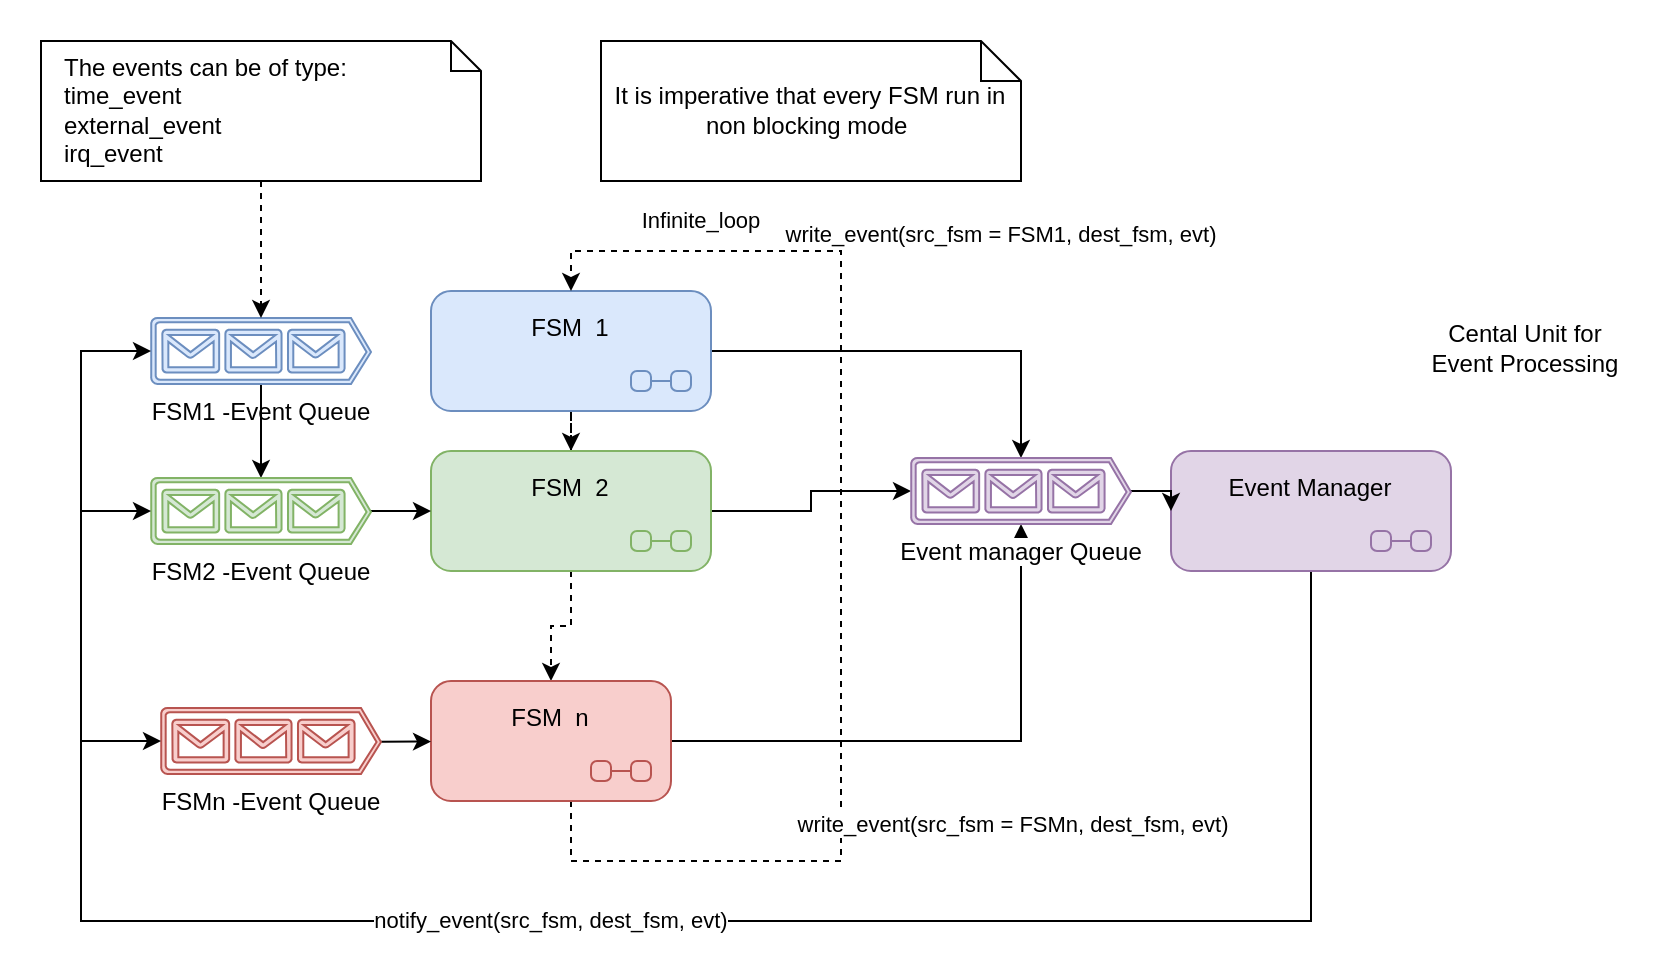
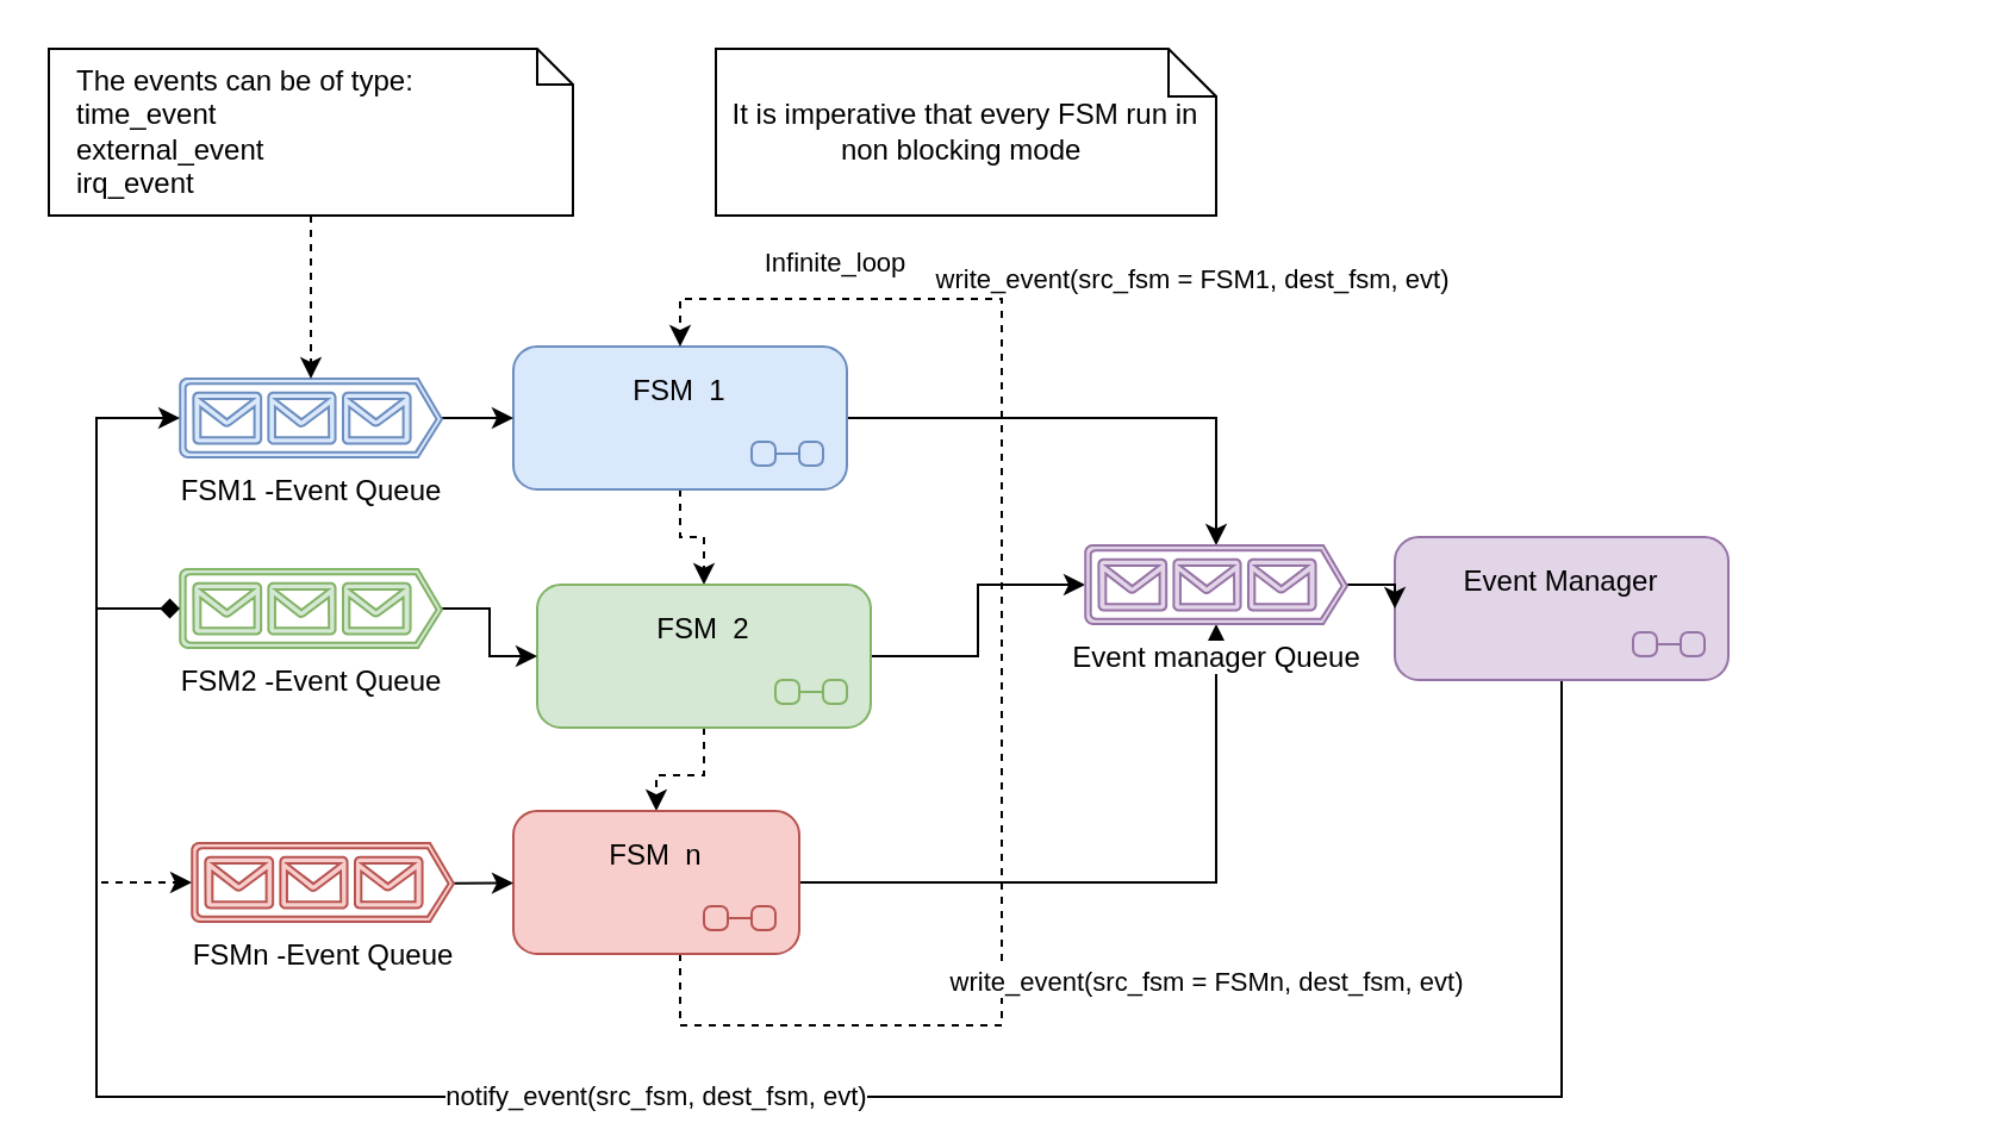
  <mxCell id="0" />
  <mxCell id="1" parent="0" />
  <mxCell id="2" value="" style="edgeStyle=orthogonalEdgeStyle;rounded=0;orthogonalLoop=1;jettySize=auto;html=1;dashed=1;" edge="1" parent="1" source="4" target="7"><mxGeometry relative="1" as="geometry" /></mxCell>
  <mxCell id="3" value="write_event(src_fsm = FSM1, dest_fsm, evt)" style="edgeStyle=orthogonalEdgeStyle;rounded=0;orthogonalLoop=1;jettySize=auto;html=1;entryX=0.5;entryY=0;entryDx=0;entryDy=0;entryPerimeter=0;" edge="1" parent="1" source="4" target="22"><mxGeometry x="0.419" y="43" relative="1" as="geometry"><mxPoint x="-3" y="-15" as="offset" /></mxGeometry></mxCell>
  <mxCell id="4" value="FSM  1" style="shape=umlState;rounded=1;verticalAlign=top;spacingTop=5;umlStateSymbol=collapseState;absoluteArcSize=1;arcSize=10;fillColor=#dae8fc;strokeColor=#6c8ebf;" vertex="1" parent="1"><mxGeometry x="215" y="145" width="140" height="60" as="geometry" /></mxCell>
  <mxCell id="5" value="" style="edgeStyle=orthogonalEdgeStyle;rounded=0;orthogonalLoop=1;jettySize=auto;html=1;dashed=1;" edge="1" parent="1" source="7" target="10"><mxGeometry relative="1" as="geometry" /></mxCell>
  <mxCell id="6" style="edgeStyle=orthogonalEdgeStyle;rounded=0;orthogonalLoop=1;jettySize=auto;html=1;entryX=0;entryY=0.5;entryDx=0;entryDy=0;entryPerimeter=0;" edge="1" parent="1" source="7" target="22"><mxGeometry relative="1" as="geometry" /></mxCell>
- <mxCell id="7" value="FSM  2" style="shape=umlState;rounded=1;verticalAlign=top;spacingTop=5;umlStateSymbol=collapseState;absoluteArcSize=1;arcSize=10;fillColor=#d5e8d4;strokeColor=#82b366;" vertex="1" parent="1"><mxGeometry x="215" y="225" width="140" height="60" as="geometry" /></mxCell>
+ <mxCell id="7" value="FSM  2" style="shape=umlState;rounded=1;verticalAlign=top;spacingTop=5;umlStateSymbol=collapseState;absoluteArcSize=1;arcSize=10;fillColor=#d5e8d4;strokeColor=#82b366;" vertex="1" parent="1"><mxGeometry x="225" y="245" width="140" height="60" as="geometry" /></mxCell>
  <mxCell id="8" value="Infinite_loop" style="edgeStyle=orthogonalEdgeStyle;rounded=0;orthogonalLoop=1;jettySize=auto;html=1;entryX=0.5;entryY=0;entryDx=0;entryDy=0;dashed=1;" edge="1" parent="1" source="10" target="4"><mxGeometry x="0.728" y="-15" relative="1" as="geometry"><Array as="points"><mxPoint x="285" y="430" /><mxPoint x="420" y="430" /><mxPoint x="420" y="125" /><mxPoint x="285" y="125" /></Array><mxPoint as="offset" /></mxGeometry></mxCell>
  <mxCell id="9" value="write_event(src_fsm = FSMn, dest_fsm, evt)" style="edgeStyle=orthogonalEdgeStyle;rounded=0;orthogonalLoop=1;jettySize=auto;html=1;entryX=0.5;entryY=1;entryDx=0;entryDy=0;entryPerimeter=0;" edge="1" parent="1" source="10" target="22"><mxGeometry x="0.223" y="-32" relative="1" as="geometry"><mxPoint x="-2" y="10" as="offset" /></mxGeometry></mxCell>
  <mxCell id="10" value="FSM  n" style="shape=umlState;rounded=1;verticalAlign=top;spacingTop=5;umlStateSymbol=collapseState;absoluteArcSize=1;arcSize=10;fillColor=#f8cecc;strokeColor=#b85450;" vertex="1" parent="1"><mxGeometry x="215" y="340" width="120" height="60" as="geometry" /></mxCell>
- <mxCell id="11" style="edgeStyle=orthogonalEdgeStyle;rounded=0;orthogonalLoop=1;jettySize=auto;html=1;" edge="1" parent="1" source="12" target="14"><mxGeometry relative="1" as="geometry" /></mxCell>
+ <mxCell id="11" style="edgeStyle=orthogonalEdgeStyle;rounded=0;orthogonalLoop=1;jettySize=auto;html=1;entryX=0;entryY=0.5;entryDx=0;entryDy=0;" edge="1" parent="1" source="12" target="4"><mxGeometry relative="1" as="geometry" /></mxCell>
  <mxCell id="12" value="FSM1 -Event Queue" style="sketch=0;aspect=fixed;pointerEvents=1;shadow=0;dashed=0;html=1;strokeColor=#6c8ebf;labelPosition=center;verticalLabelPosition=bottom;verticalAlign=top;align=center;fillColor=#dae8fc;shape=mxgraph.azure.queue_generic" vertex="1" parent="1"><mxGeometry x="75" y="158.5" width="110" height="33" as="geometry" /></mxCell>
  <mxCell id="13" style="edgeStyle=orthogonalEdgeStyle;rounded=0;orthogonalLoop=1;jettySize=auto;html=1;entryX=0;entryY=0.5;entryDx=0;entryDy=0;" edge="1" parent="1" source="14" target="7"><mxGeometry relative="1" as="geometry" /></mxCell>
  <mxCell id="14" value="FSM2 -Event Queue" style="sketch=0;aspect=fixed;pointerEvents=1;shadow=0;dashed=0;html=1;strokeColor=#82b366;labelPosition=center;verticalLabelPosition=bottom;verticalAlign=top;align=center;fillColor=#d5e8d4;shape=mxgraph.azure.queue_generic" vertex="1" parent="1"><mxGeometry x="75" y="238.5" width="110" height="33" as="geometry" /></mxCell>
  <mxCell id="15" style="edgeStyle=orthogonalEdgeStyle;rounded=0;orthogonalLoop=1;jettySize=auto;html=1;exitX=1;exitY=0.51;exitDx=0;exitDy=0;exitPerimeter=0;entryX=0;entryY=0.5;entryDx=0;entryDy=0;" edge="1" parent="1" source="16" target="10"><mxGeometry relative="1" as="geometry" /></mxCell>
  <mxCell id="16" value="FSMn -Event Queue" style="sketch=0;aspect=fixed;pointerEvents=1;shadow=0;dashed=0;html=1;strokeColor=#b85450;labelPosition=center;verticalLabelPosition=bottom;verticalAlign=top;align=center;fillColor=#f8cecc;shape=mxgraph.azure.queue_generic" vertex="1" parent="1"><mxGeometry x="80" y="353.5" width="110" height="33" as="geometry" /></mxCell>
- <mxCell id="17" style="edgeStyle=orthogonalEdgeStyle;rounded=0;orthogonalLoop=1;jettySize=auto;html=1;entryX=0;entryY=0.5;entryDx=0;entryDy=0;entryPerimeter=0;" edge="1" parent="1" source="20" target="16"><mxGeometry relative="1" as="geometry"><Array as="points"><mxPoint x="655" y="460" /><mxPoint x="40" y="460" /><mxPoint x="40" y="370" /></Array></mxGeometry></mxCell>
- <mxCell id="18" style="edgeStyle=orthogonalEdgeStyle;rounded=0;orthogonalLoop=1;jettySize=auto;html=1;entryX=0;entryY=0.5;entryDx=0;entryDy=0;entryPerimeter=0;" edge="1" parent="1" source="20" target="14"><mxGeometry relative="1" as="geometry"><Array as="points"><mxPoint x="655" y="460" /><mxPoint x="40" y="460" /><mxPoint x="40" y="255" /></Array></mxGeometry></mxCell>
+ <mxCell id="17" style="edgeStyle=orthogonalEdgeStyle;rounded=0;orthogonalLoop=1;jettySize=auto;html=1;entryX=0;entryY=0.5;entryDx=0;entryDy=0;entryPerimeter=0;dashed=1;" edge="1" parent="1" source="20" target="16"><mxGeometry relative="1" as="geometry"><Array as="points"><mxPoint x="655" y="460" /><mxPoint x="40" y="460" /><mxPoint x="40" y="370" /></Array></mxGeometry></mxCell>
+ <mxCell id="18" style="edgeStyle=orthogonalEdgeStyle;rounded=0;orthogonalLoop=1;jettySize=auto;html=1;entryX=0;entryY=0.5;entryDx=0;entryDy=0;entryPerimeter=0;endArrow=diamond;" edge="1" parent="1" source="20" target="14"><mxGeometry relative="1" as="geometry"><Array as="points"><mxPoint x="655" y="460" /><mxPoint x="40" y="460" /><mxPoint x="40" y="255" /></Array></mxGeometry></mxCell>
  <mxCell id="19" value="notify_event(src_fsm, dest_fsm, evt)" style="edgeStyle=orthogonalEdgeStyle;rounded=0;orthogonalLoop=1;jettySize=auto;html=1;exitX=0.5;exitY=1;exitDx=0;exitDy=0;entryX=0;entryY=0.5;entryDx=0;entryDy=0;entryPerimeter=0;" edge="1" parent="1" source="20" target="12"><mxGeometry relative="1" as="geometry"><Array as="points"><mxPoint x="655" y="460" /><mxPoint x="40" y="460" /><mxPoint x="40" y="175" /></Array></mxGeometry></mxCell>
  <mxCell id="20" value="Event Manager" style="shape=umlState;rounded=1;verticalAlign=top;spacingTop=5;umlStateSymbol=collapseState;absoluteArcSize=1;arcSize=10;fillColor=#e1d5e7;strokeColor=#9673a6;" vertex="1" parent="1"><mxGeometry x="585" y="225" width="140" height="60" as="geometry" /></mxCell>
  <mxCell id="21" value="" style="edgeStyle=orthogonalEdgeStyle;rounded=0;orthogonalLoop=1;jettySize=auto;html=1;" edge="1" parent="1" source="22" target="20"><mxGeometry relative="1" as="geometry" /></mxCell>
  <mxCell id="22" value="&lt;span style=&quot;background-color: rgb(255, 255, 255);&quot;&gt;Event manager Queue&lt;/span&gt;" style="sketch=0;aspect=fixed;pointerEvents=1;shadow=0;dashed=0;html=1;strokeColor=#9673a6;labelPosition=center;verticalLabelPosition=bottom;verticalAlign=top;align=center;fillColor=#e1d5e7;shape=mxgraph.azure.queue_generic" vertex="1" parent="1"><mxGeometry x="455" y="228.5" width="110" height="33" as="geometry" /></mxCell>
- <mxCell id="23" value="Cental Unit for Event Processing" style="text;html=1;strokeColor=none;fillColor=none;align=center;verticalAlign=middle;whiteSpace=wrap;rounded=0;labelBackgroundColor=#FFFFFF;" vertex="1" parent="1"><mxGeometry x="710" y="158.5" width="105" height="30" as="geometry" /></mxCell>
  <mxCell id="24" style="edgeStyle=orthogonalEdgeStyle;rounded=0;orthogonalLoop=1;jettySize=auto;html=1;entryX=0.5;entryY=0;entryDx=0;entryDy=0;entryPerimeter=0;dashed=1;" edge="1" parent="1" source="25" target="12"><mxGeometry relative="1" as="geometry" /></mxCell>
  <mxCell id="25" value="The events can be of type:&amp;nbsp;&lt;br&gt;time_event&lt;br&gt;external_event&lt;br&gt;irq_event" style="shape=note;size=15;align=left;spacingLeft=10;html=1;whiteSpace=wrap;labelBackgroundColor=#FFFFFF;" vertex="1" parent="1"><mxGeometry x="20" y="20" width="220" height="70" as="geometry" /></mxCell>
  <mxCell id="26" value="It is imperative that every FSM run in non blocking mode&amp;nbsp;" style="shape=note;size=20;whiteSpace=wrap;html=1;labelBackgroundColor=#FFFFFF;" vertex="1" parent="1"><mxGeometry x="300" y="20" width="210" height="70" as="geometry" /></mxCell>
